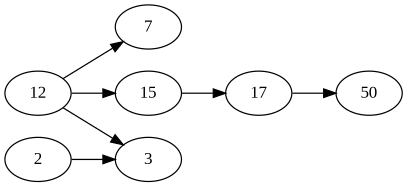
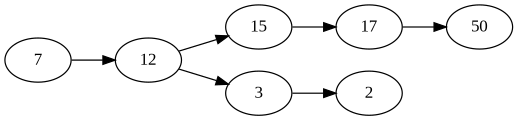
  digraph {
    fontname="Liberation Serif"
    rankdir=LR
    node [fontname="Liberation Serif"]
    edge [fontname="Liberation Serif"]
    12
    7
    15
    3
    17
    2
    50
-   12 -> 7
+   7 -> 12
    12 -> 15
    12 -> 3
    15 -> 17
-   2 -> 3
+   3 -> 2
    17 -> 50
  }
